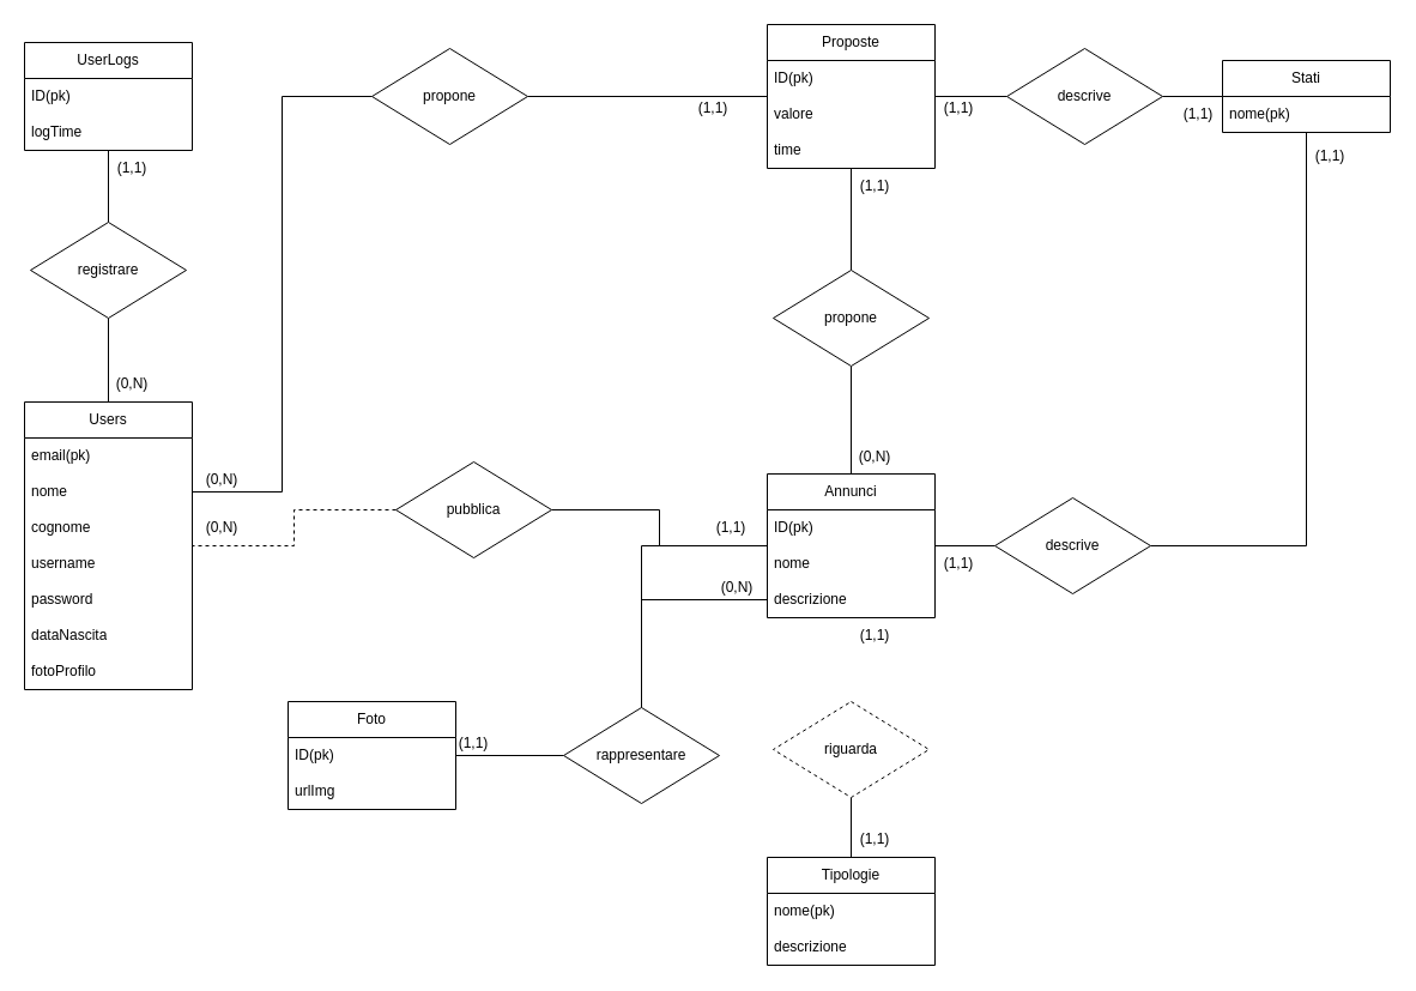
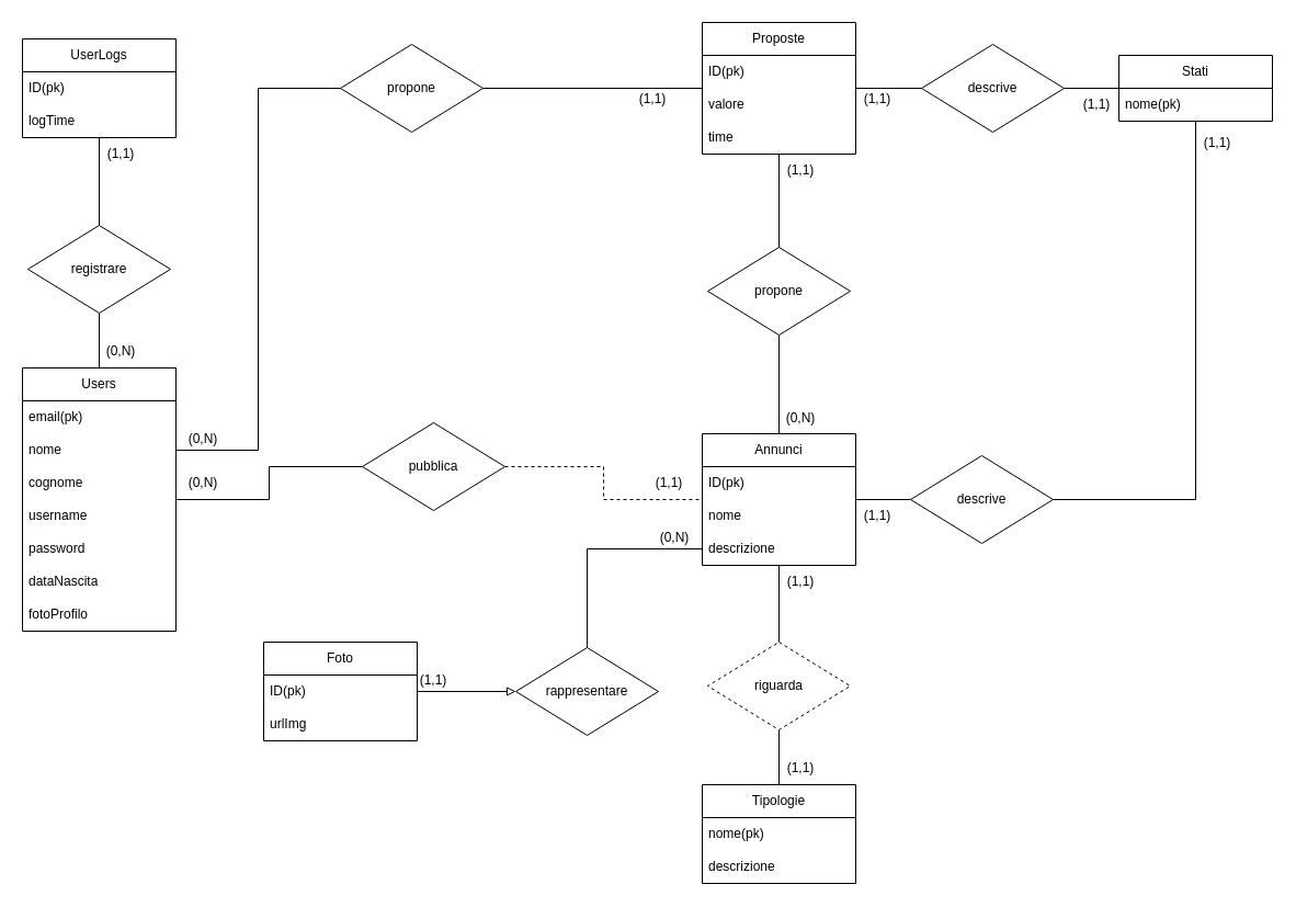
  <mxCell id="0" />
  <mxCell id="1" parent="0" />
  <mxCell id="2" style="edgeStyle=orthogonalEdgeStyle;rounded=0;orthogonalLoop=1;jettySize=auto;html=1;entryX=0.5;entryY=1;entryDx=0;entryDy=0;endArrow=none;endFill=0;" edge="1" parent="1" source="3" target="32"><mxGeometry relative="1" as="geometry" /></mxCell>
  <mxCell id="3" value="Users" style="swimlane;fontStyle=0;childLayout=stackLayout;horizontal=1;startSize=30;horizontalStack=0;resizeParent=1;resizeParentMax=0;resizeLast=0;collapsible=1;marginBottom=0;whiteSpace=wrap;html=1;" vertex="1" parent="1"><mxGeometry x="20" y="335" width="140" height="240" as="geometry" /></mxCell>
  <mxCell id="4" value="email(pk)" style="text;strokeColor=none;fillColor=none;align=left;verticalAlign=middle;spacingLeft=4;spacingRight=4;overflow=hidden;points=[[0,0.5],[1,0.5]];portConstraint=eastwest;rotatable=0;whiteSpace=wrap;html=1;" vertex="1" parent="3"><mxGeometry y="30" width="140" height="30" as="geometry" /></mxCell>
  <mxCell id="5" value="nome" style="text;strokeColor=none;fillColor=none;align=left;verticalAlign=middle;spacingLeft=4;spacingRight=4;overflow=hidden;points=[[0,0.5],[1,0.5]];portConstraint=eastwest;rotatable=0;whiteSpace=wrap;html=1;" vertex="1" parent="3"><mxGeometry y="60" width="140" height="30" as="geometry" /></mxCell>
  <mxCell id="6" value="cognome" style="text;strokeColor=none;fillColor=none;align=left;verticalAlign=middle;spacingLeft=4;spacingRight=4;overflow=hidden;points=[[0,0.5],[1,0.5]];portConstraint=eastwest;rotatable=0;whiteSpace=wrap;html=1;" vertex="1" parent="3"><mxGeometry y="90" width="140" height="30" as="geometry" /></mxCell>
  <mxCell id="7" value="username" style="text;strokeColor=none;fillColor=none;align=left;verticalAlign=middle;spacingLeft=4;spacingRight=4;overflow=hidden;points=[[0,0.5],[1,0.5]];portConstraint=eastwest;rotatable=0;whiteSpace=wrap;html=1;" vertex="1" parent="3"><mxGeometry y="120" width="140" height="30" as="geometry" /></mxCell>
  <mxCell id="8" value="password" style="text;strokeColor=none;fillColor=none;align=left;verticalAlign=middle;spacingLeft=4;spacingRight=4;overflow=hidden;points=[[0,0.5],[1,0.5]];portConstraint=eastwest;rotatable=0;whiteSpace=wrap;html=1;" vertex="1" parent="3"><mxGeometry y="150" width="140" height="30" as="geometry" /></mxCell>
  <mxCell id="9" value="dataNascita" style="text;strokeColor=none;fillColor=none;align=left;verticalAlign=middle;spacingLeft=4;spacingRight=4;overflow=hidden;points=[[0,0.5],[1,0.5]];portConstraint=eastwest;rotatable=0;whiteSpace=wrap;html=1;" vertex="1" parent="3"><mxGeometry y="180" width="140" height="30" as="geometry" /></mxCell>
  <mxCell id="10" value="fotoProfilo" style="text;strokeColor=none;fillColor=none;align=left;verticalAlign=middle;spacingLeft=4;spacingRight=4;overflow=hidden;points=[[0,0.5],[1,0.5]];portConstraint=eastwest;rotatable=0;whiteSpace=wrap;html=1;" vertex="1" parent="3"><mxGeometry y="210" width="140" height="30" as="geometry" /></mxCell>
- <mxCell id="11" value="" style="edgeStyle=orthogonalEdgeStyle;rounded=0;orthogonalLoop=1;jettySize=auto;html=1;endArrow=none;endFill=0;" edge="1" parent="1" source="13" target="62"><mxGeometry relative="1" as="geometry" /></mxCell>
+ <mxCell id="11" value="" style="edgeStyle=orthogonalEdgeStyle;rounded=0;orthogonalLoop=1;jettySize=auto;html=1;endArrow=none;endFill=0;" edge="1" parent="1" source="13" target="34"><mxGeometry relative="1" as="geometry" /></mxCell>
  <mxCell id="12" style="edgeStyle=orthogonalEdgeStyle;rounded=0;orthogonalLoop=1;jettySize=auto;html=1;entryX=0;entryY=0.5;entryDx=0;entryDy=0;endArrow=none;endFill=0;" edge="1" parent="1" source="13" target="39"><mxGeometry relative="1" as="geometry" /></mxCell>
  <mxCell id="13" value="Annunci" style="swimlane;fontStyle=0;childLayout=stackLayout;horizontal=1;startSize=30;horizontalStack=0;resizeParent=1;resizeParentMax=0;resizeLast=0;collapsible=1;marginBottom=0;whiteSpace=wrap;html=1;" vertex="1" parent="1"><mxGeometry x="640" y="395" width="140" height="120" as="geometry" /></mxCell>
  <mxCell id="14" value="ID(pk)" style="text;strokeColor=none;fillColor=none;align=left;verticalAlign=middle;spacingLeft=4;spacingRight=4;overflow=hidden;points=[[0,0.5],[1,0.5]];portConstraint=eastwest;rotatable=0;whiteSpace=wrap;html=1;" vertex="1" parent="13"><mxGeometry y="30" width="140" height="30" as="geometry" /></mxCell>
  <mxCell id="15" value="nome" style="text;strokeColor=none;fillColor=none;align=left;verticalAlign=middle;spacingLeft=4;spacingRight=4;overflow=hidden;points=[[0,0.5],[1,0.5]];portConstraint=eastwest;rotatable=0;whiteSpace=wrap;html=1;" vertex="1" parent="13"><mxGeometry y="60" width="140" height="30" as="geometry" /></mxCell>
  <mxCell id="16" value="descrizione&amp;nbsp;" style="text;strokeColor=none;fillColor=none;align=left;verticalAlign=middle;spacingLeft=4;spacingRight=4;overflow=hidden;points=[[0,0.5],[1,0.5]];portConstraint=eastwest;rotatable=0;whiteSpace=wrap;html=1;" vertex="1" parent="13"><mxGeometry y="90" width="140" height="30" as="geometry" /></mxCell>
  <mxCell id="17" value="UserLogs" style="swimlane;fontStyle=0;childLayout=stackLayout;horizontal=1;startSize=30;horizontalStack=0;resizeParent=1;resizeParentMax=0;resizeLast=0;collapsible=1;marginBottom=0;whiteSpace=wrap;html=1;" vertex="1" parent="1"><mxGeometry x="20" y="35" width="140" height="90" as="geometry" /></mxCell>
  <mxCell id="18" value="ID(pk)" style="text;strokeColor=none;fillColor=none;align=left;verticalAlign=middle;spacingLeft=4;spacingRight=4;overflow=hidden;points=[[0,0.5],[1,0.5]];portConstraint=eastwest;rotatable=0;whiteSpace=wrap;html=1;" vertex="1" parent="17"><mxGeometry y="30" width="140" height="30" as="geometry" /></mxCell>
  <mxCell id="19" value="logTime" style="text;strokeColor=none;fillColor=none;align=left;verticalAlign=middle;spacingLeft=4;spacingRight=4;overflow=hidden;points=[[0,0.5],[1,0.5]];portConstraint=eastwest;rotatable=0;whiteSpace=wrap;html=1;" vertex="1" parent="17"><mxGeometry y="60" width="140" height="30" as="geometry" /></mxCell>
  <mxCell id="20" value="Tipologie" style="swimlane;fontStyle=0;childLayout=stackLayout;horizontal=1;startSize=30;horizontalStack=0;resizeParent=1;resizeParentMax=0;resizeLast=0;collapsible=1;marginBottom=0;whiteSpace=wrap;html=1;" vertex="1" parent="1"><mxGeometry x="640" y="715" width="140" height="90" as="geometry"><mxRectangle x="190" y="730" width="90" height="30" as="alternateBounds" /></mxGeometry></mxCell>
  <mxCell id="21" value="nome(pk)" style="text;strokeColor=none;fillColor=none;align=left;verticalAlign=middle;spacingLeft=4;spacingRight=4;overflow=hidden;points=[[0,0.5],[1,0.5]];portConstraint=eastwest;rotatable=0;whiteSpace=wrap;html=1;" vertex="1" parent="20"><mxGeometry y="30" width="140" height="30" as="geometry" /></mxCell>
  <mxCell id="22" value="descrizione" style="text;strokeColor=none;fillColor=none;align=left;verticalAlign=middle;spacingLeft=4;spacingRight=4;overflow=hidden;points=[[0,0.5],[1,0.5]];portConstraint=eastwest;rotatable=0;whiteSpace=wrap;html=1;" vertex="1" parent="20"><mxGeometry y="60" width="140" height="30" as="geometry" /></mxCell>
  <mxCell id="23" value="Stati" style="swimlane;fontStyle=0;childLayout=stackLayout;horizontal=1;startSize=30;horizontalStack=0;resizeParent=1;resizeParentMax=0;resizeLast=0;collapsible=1;marginBottom=0;whiteSpace=wrap;html=1;" vertex="1" parent="1"><mxGeometry x="1020" y="50" width="140" height="60" as="geometry" /></mxCell>
  <mxCell id="24" value="nome(pk)" style="text;strokeColor=none;fillColor=none;align=left;verticalAlign=middle;spacingLeft=4;spacingRight=4;overflow=hidden;points=[[0,0.5],[1,0.5]];portConstraint=eastwest;rotatable=0;whiteSpace=wrap;html=1;" vertex="1" parent="23"><mxGeometry y="30" width="140" height="30" as="geometry" /></mxCell>
  <mxCell id="25" style="edgeStyle=orthogonalEdgeStyle;rounded=0;orthogonalLoop=1;jettySize=auto;html=1;entryX=0;entryY=0.5;entryDx=0;entryDy=0;endArrow=none;endFill=0;" edge="1" parent="1" source="27" target="41"><mxGeometry relative="1" as="geometry" /></mxCell>
  <mxCell id="26" style="edgeStyle=orthogonalEdgeStyle;rounded=0;orthogonalLoop=1;jettySize=auto;html=1;entryX=0.5;entryY=0;entryDx=0;entryDy=0;endArrow=none;endFill=0;" edge="1" parent="1" source="27" target="66"><mxGeometry relative="1" as="geometry" /></mxCell>
  <mxCell id="27" value="Proposte" style="swimlane;fontStyle=0;childLayout=stackLayout;horizontal=1;startSize=30;horizontalStack=0;resizeParent=1;resizeParentMax=0;resizeLast=0;collapsible=1;marginBottom=0;whiteSpace=wrap;html=1;" vertex="1" parent="1"><mxGeometry x="640" y="20" width="140" height="120" as="geometry" /></mxCell>
  <mxCell id="28" value="ID(pk)" style="text;strokeColor=none;fillColor=none;align=left;verticalAlign=middle;spacingLeft=4;spacingRight=4;overflow=hidden;points=[[0,0.5],[1,0.5]];portConstraint=eastwest;rotatable=0;whiteSpace=wrap;html=1;" vertex="1" parent="27"><mxGeometry y="30" width="140" height="30" as="geometry" /></mxCell>
  <mxCell id="29" value="valore" style="text;strokeColor=none;fillColor=none;align=left;verticalAlign=middle;spacingLeft=4;spacingRight=4;overflow=hidden;points=[[0,0.5],[1,0.5]];portConstraint=eastwest;rotatable=0;whiteSpace=wrap;html=1;" vertex="1" parent="27"><mxGeometry y="60" width="140" height="30" as="geometry" /></mxCell>
  <mxCell id="30" value="time" style="text;strokeColor=none;fillColor=none;align=left;verticalAlign=middle;spacingLeft=4;spacingRight=4;overflow=hidden;points=[[0,0.5],[1,0.5]];portConstraint=eastwest;rotatable=0;whiteSpace=wrap;html=1;" vertex="1" parent="27"><mxGeometry y="90" width="140" height="30" as="geometry" /></mxCell>
  <mxCell id="31" style="edgeStyle=orthogonalEdgeStyle;rounded=0;orthogonalLoop=1;jettySize=auto;html=1;exitX=0.5;exitY=0;exitDx=0;exitDy=0;endArrow=none;endFill=0;" edge="1" parent="1" source="32" target="17"><mxGeometry relative="1" as="geometry" /></mxCell>
- <mxCell id="32" value="registrare" style="rhombus;whiteSpace=wrap;html=1;" vertex="1" parent="1"><mxGeometry x="25" y="185" width="130" height="80" as="geometry" /></mxCell>
+ <mxCell id="32" value="registrare" style="rhombus;whiteSpace=wrap;html=1;" vertex="1" parent="1"><mxGeometry x="25" y="205" width="130" height="80" as="geometry" /></mxCell>
  <mxCell id="33" style="edgeStyle=orthogonalEdgeStyle;rounded=0;orthogonalLoop=1;jettySize=auto;html=1;exitX=0.5;exitY=1;exitDx=0;exitDy=0;entryX=0.5;entryY=0;entryDx=0;entryDy=0;endArrow=none;endFill=0;" edge="1" parent="1" source="34" target="20"><mxGeometry relative="1" as="geometry" /></mxCell>
  <mxCell id="34" value="riguarda" style="rhombus;whiteSpace=wrap;html=1;dashed=1;" vertex="1" parent="1"><mxGeometry x="645" y="585" width="130" height="80" as="geometry" /></mxCell>
- <mxCell id="35" style="edgeStyle=orthogonalEdgeStyle;rounded=0;orthogonalLoop=1;jettySize=auto;html=1;endArrow=none;endFill=0;" edge="1" parent="1" source="37" target="13"><mxGeometry relative="1" as="geometry" /></mxCell>
- <mxCell id="36" style="edgeStyle=orthogonalEdgeStyle;rounded=0;orthogonalLoop=1;jettySize=auto;html=1;exitX=0;exitY=0.5;exitDx=0;exitDy=0;endArrow=none;endFill=0;dashed=1;" edge="1" parent="1" source="37" target="3"><mxGeometry relative="1" as="geometry" /></mxCell>
+ <mxCell id="35" style="edgeStyle=orthogonalEdgeStyle;rounded=0;orthogonalLoop=1;jettySize=auto;html=1;endArrow=none;endFill=0;dashed=1;" edge="1" parent="1" source="37" target="13"><mxGeometry relative="1" as="geometry" /></mxCell>
+ <mxCell id="36" style="edgeStyle=orthogonalEdgeStyle;rounded=0;orthogonalLoop=1;jettySize=auto;html=1;exitX=0;exitY=0.5;exitDx=0;exitDy=0;endArrow=none;endFill=0;" edge="1" parent="1" source="37" target="3"><mxGeometry relative="1" as="geometry" /></mxCell>
  <mxCell id="37" value="pubblica" style="rhombus;whiteSpace=wrap;html=1;" vertex="1" parent="1"><mxGeometry x="330" y="385" width="130" height="80" as="geometry" /></mxCell>
  <mxCell id="38" style="edgeStyle=orthogonalEdgeStyle;rounded=0;orthogonalLoop=1;jettySize=auto;html=1;endArrow=none;endFill=0;" edge="1" parent="1" source="39" target="23"><mxGeometry relative="1" as="geometry" /></mxCell>
  <mxCell id="39" value="descrive" style="rhombus;whiteSpace=wrap;html=1;" vertex="1" parent="1"><mxGeometry x="830" y="415" width="130" height="80" as="geometry" /></mxCell>
  <mxCell id="40" style="edgeStyle=orthogonalEdgeStyle;rounded=0;orthogonalLoop=1;jettySize=auto;html=1;endArrow=none;endFill=0;" edge="1" parent="1" source="41" target="23"><mxGeometry relative="1" as="geometry" /></mxCell>
  <mxCell id="41" value="descrive" style="rhombus;whiteSpace=wrap;html=1;" vertex="1" parent="1"><mxGeometry x="840" y="40" width="130" height="80" as="geometry" /></mxCell>
  <mxCell id="42" style="edgeStyle=orthogonalEdgeStyle;rounded=0;orthogonalLoop=1;jettySize=auto;html=1;endArrow=none;endFill=0;" edge="1" parent="1" source="43" target="27"><mxGeometry relative="1" as="geometry" /></mxCell>
  <mxCell id="43" value="propone" style="rhombus;whiteSpace=wrap;html=1;" vertex="1" parent="1"><mxGeometry x="310" y="40" width="130" height="80" as="geometry" /></mxCell>
  <mxCell id="44" style="edgeStyle=orthogonalEdgeStyle;rounded=0;orthogonalLoop=1;jettySize=auto;html=1;exitX=1;exitY=0.5;exitDx=0;exitDy=0;entryX=0;entryY=0.5;entryDx=0;entryDy=0;endArrow=none;endFill=0;" edge="1" parent="1" source="5" target="43"><mxGeometry relative="1" as="geometry" /></mxCell>
  <mxCell id="45" value="(1,1)" style="text;html=1;align=center;verticalAlign=middle;whiteSpace=wrap;rounded=0;" vertex="1" parent="1"><mxGeometry x="80" y="125" width="60" height="30" as="geometry" /></mxCell>
  <mxCell id="46" value="(0,N)" style="text;html=1;align=center;verticalAlign=middle;whiteSpace=wrap;rounded=0;" vertex="1" parent="1"><mxGeometry x="80" y="305" width="60" height="30" as="geometry" /></mxCell>
  <mxCell id="47" value="(0,N)" style="text;html=1;align=center;verticalAlign=middle;whiteSpace=wrap;rounded=0;" vertex="1" parent="1"><mxGeometry x="155" y="385" width="60" height="30" as="geometry" /></mxCell>
  <mxCell id="48" value="(1,1)" style="text;html=1;align=center;verticalAlign=middle;whiteSpace=wrap;rounded=0;" vertex="1" parent="1"><mxGeometry x="565" y="75" width="60" height="30" as="geometry" /></mxCell>
  <mxCell id="49" value="(0,N)" style="text;html=1;align=center;verticalAlign=middle;whiteSpace=wrap;rounded=0;" vertex="1" parent="1"><mxGeometry x="155" y="425" width="60" height="30" as="geometry" /></mxCell>
  <mxCell id="50" value="(1,1)" style="text;html=1;align=center;verticalAlign=middle;whiteSpace=wrap;rounded=0;" vertex="1" parent="1"><mxGeometry x="580" y="425" width="60" height="30" as="geometry" /></mxCell>
  <mxCell id="51" value="(1,1)" style="text;html=1;align=center;verticalAlign=middle;whiteSpace=wrap;rounded=0;" vertex="1" parent="1"><mxGeometry x="700" y="515" width="60" height="30" as="geometry" /></mxCell>
  <mxCell id="52" value="(1,1)" style="text;html=1;align=center;verticalAlign=middle;whiteSpace=wrap;rounded=0;" vertex="1" parent="1"><mxGeometry x="700" y="685" width="60" height="30" as="geometry" /></mxCell>
  <mxCell id="53" value="(1,1)" style="text;html=1;align=center;verticalAlign=middle;whiteSpace=wrap;rounded=0;" vertex="1" parent="1"><mxGeometry x="770" y="455" width="60" height="30" as="geometry" /></mxCell>
  <mxCell id="54" value="(1,1)" style="text;html=1;align=center;verticalAlign=middle;whiteSpace=wrap;rounded=0;" vertex="1" parent="1"><mxGeometry x="1080" y="115" width="60" height="30" as="geometry" /></mxCell>
  <mxCell id="55" value="(1,1)" style="text;html=1;align=center;verticalAlign=middle;whiteSpace=wrap;rounded=0;" vertex="1" parent="1"><mxGeometry x="770" y="75" width="60" height="30" as="geometry" /></mxCell>
  <mxCell id="56" value="(1,1)" style="text;html=1;align=center;verticalAlign=middle;whiteSpace=wrap;rounded=0;" vertex="1" parent="1"><mxGeometry x="970" y="80" width="60" height="30" as="geometry" /></mxCell>
- <mxCell id="57" style="edgeStyle=orthogonalEdgeStyle;rounded=0;orthogonalLoop=1;jettySize=auto;html=1;entryX=0;entryY=0.5;entryDx=0;entryDy=0;endArrow=none;endFill=0;" edge="1" parent="1" source="58" target="62"><mxGeometry relative="1" as="geometry" /></mxCell>
+ <mxCell id="57" style="edgeStyle=orthogonalEdgeStyle;rounded=0;orthogonalLoop=1;jettySize=auto;html=1;entryX=0;entryY=0.5;entryDx=0;entryDy=0;endArrow=block;endFill=0;" edge="1" parent="1" source="58" target="62"><mxGeometry relative="1" as="geometry" /></mxCell>
  <mxCell id="58" value="Foto" style="swimlane;fontStyle=0;childLayout=stackLayout;horizontal=1;startSize=30;horizontalStack=0;resizeParent=1;resizeParentMax=0;resizeLast=0;collapsible=1;marginBottom=0;whiteSpace=wrap;html=1;" vertex="1" parent="1"><mxGeometry x="240" y="585" width="140" height="90" as="geometry" /></mxCell>
  <mxCell id="59" value="ID(pk)" style="text;strokeColor=none;fillColor=none;align=left;verticalAlign=middle;spacingLeft=4;spacingRight=4;overflow=hidden;points=[[0,0.5],[1,0.5]];portConstraint=eastwest;rotatable=0;whiteSpace=wrap;html=1;" vertex="1" parent="58"><mxGeometry y="30" width="140" height="30" as="geometry" /></mxCell>
  <mxCell id="60" value="urlImg" style="text;strokeColor=none;fillColor=none;align=left;verticalAlign=middle;spacingLeft=4;spacingRight=4;overflow=hidden;points=[[0,0.5],[1,0.5]];portConstraint=eastwest;rotatable=0;whiteSpace=wrap;html=1;" vertex="1" parent="58"><mxGeometry y="60" width="140" height="30" as="geometry" /></mxCell>
  <mxCell id="61" style="edgeStyle=orthogonalEdgeStyle;rounded=0;orthogonalLoop=1;jettySize=auto;html=1;entryX=0;entryY=0.5;entryDx=0;entryDy=0;endArrow=none;endFill=0;" edge="1" parent="1" source="62" target="16"><mxGeometry relative="1" as="geometry" /></mxCell>
  <mxCell id="62" value="rappresentare" style="rhombus;whiteSpace=wrap;html=1;" vertex="1" parent="1"><mxGeometry x="470" y="590" width="130" height="80" as="geometry" /></mxCell>
  <mxCell id="63" value="(0,N)" style="text;html=1;align=center;verticalAlign=middle;whiteSpace=wrap;rounded=0;" vertex="1" parent="1"><mxGeometry x="585" y="475" width="60" height="30" as="geometry" /></mxCell>
  <mxCell id="64" value="(1,1)" style="text;html=1;align=center;verticalAlign=middle;whiteSpace=wrap;rounded=0;" vertex="1" parent="1"><mxGeometry x="365" y="605" width="60" height="30" as="geometry" /></mxCell>
  <mxCell id="65" style="edgeStyle=orthogonalEdgeStyle;rounded=0;orthogonalLoop=1;jettySize=auto;html=1;entryX=0.5;entryY=0;entryDx=0;entryDy=0;endArrow=none;endFill=0;" edge="1" parent="1" source="66" target="13"><mxGeometry relative="1" as="geometry" /></mxCell>
  <mxCell id="66" value="propone" style="rhombus;whiteSpace=wrap;html=1;" vertex="1" parent="1"><mxGeometry x="645" y="225" width="130" height="80" as="geometry" /></mxCell>
  <mxCell id="67" value="(1,1)" style="text;html=1;align=center;verticalAlign=middle;whiteSpace=wrap;rounded=0;" vertex="1" parent="1"><mxGeometry x="700" y="140" width="60" height="30" as="geometry" /></mxCell>
  <mxCell id="68" value="(0,N)" style="text;html=1;align=center;verticalAlign=middle;whiteSpace=wrap;rounded=0;" vertex="1" parent="1"><mxGeometry x="700" y="366" width="60" height="30" as="geometry" /></mxCell>
